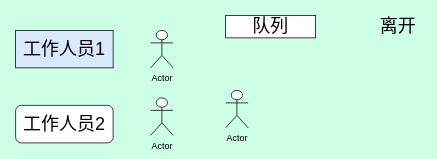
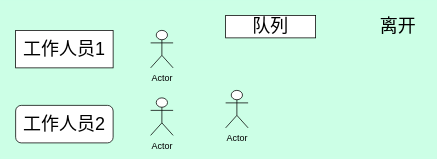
  <mxCell id="0" />
  <mxCell id="1" parent="0" />
  <mxCell id="2" value="&lt;font style=&quot;font-size: 24px;&quot;&gt;工作人员2&lt;/font&gt;" style="whiteSpace=wrap;html=1;rounded=1;" parent="1" vertex="1"><mxGeometry x="20" y="140" width="130" height="50" as="geometry" /></mxCell>
- <mxCell id="3" value="&lt;font style=&quot;font-size: 24px;&quot;&gt;工作人员1&lt;/font&gt;" style="rounded=0;whiteSpace=wrap;html=1;fillColor=#dae8fc;" parent="1" vertex="1"><mxGeometry x="20" y="40" width="130" height="50" as="geometry" /></mxCell>
+ <mxCell id="3" value="&lt;font style=&quot;font-size: 24px;&quot;&gt;工作人员1&lt;/font&gt;" style="rounded=0;whiteSpace=wrap;html=1;" parent="1" vertex="1"><mxGeometry x="20" y="40" width="130" height="50" as="geometry" /></mxCell>
  <mxCell id="4" value="Actor" style="shape=umlActor;verticalLabelPosition=bottom;verticalAlign=top;html=1;outlineConnect=0;" parent="1" vertex="1"><mxGeometry x="200" y="40" width="30" height="50" as="geometry" /></mxCell>
  <mxCell id="5" value="Actor" style="shape=umlActor;verticalLabelPosition=bottom;verticalAlign=top;html=1;outlineConnect=0;" parent="1" vertex="1"><mxGeometry x="200" y="130" width="30" height="50" as="geometry" /></mxCell>
  <mxCell id="6" value="Actor" style="shape=umlActor;verticalLabelPosition=bottom;verticalAlign=top;html=1;outlineConnect=0;" parent="1" vertex="1"><mxGeometry x="300" y="120" width="30" height="50" as="geometry" /></mxCell>
  <mxCell id="7" value="离开" style="text;html=1;strokeColor=none;fillColor=none;align=center;verticalAlign=middle;whiteSpace=wrap;rounded=0;fontSize=24;" parent="1" vertex="1"><mxGeometry x="500" y="20" width="60" height="30" as="geometry" /></mxCell>
  <mxCell id="8" value="队列&lt;br&gt;" style="rounded=0;whiteSpace=wrap;html=1;fontSize=24;" parent="1" vertex="1"><mxGeometry x="300" y="20" width="120" height="30" as="geometry" /></mxCell>
